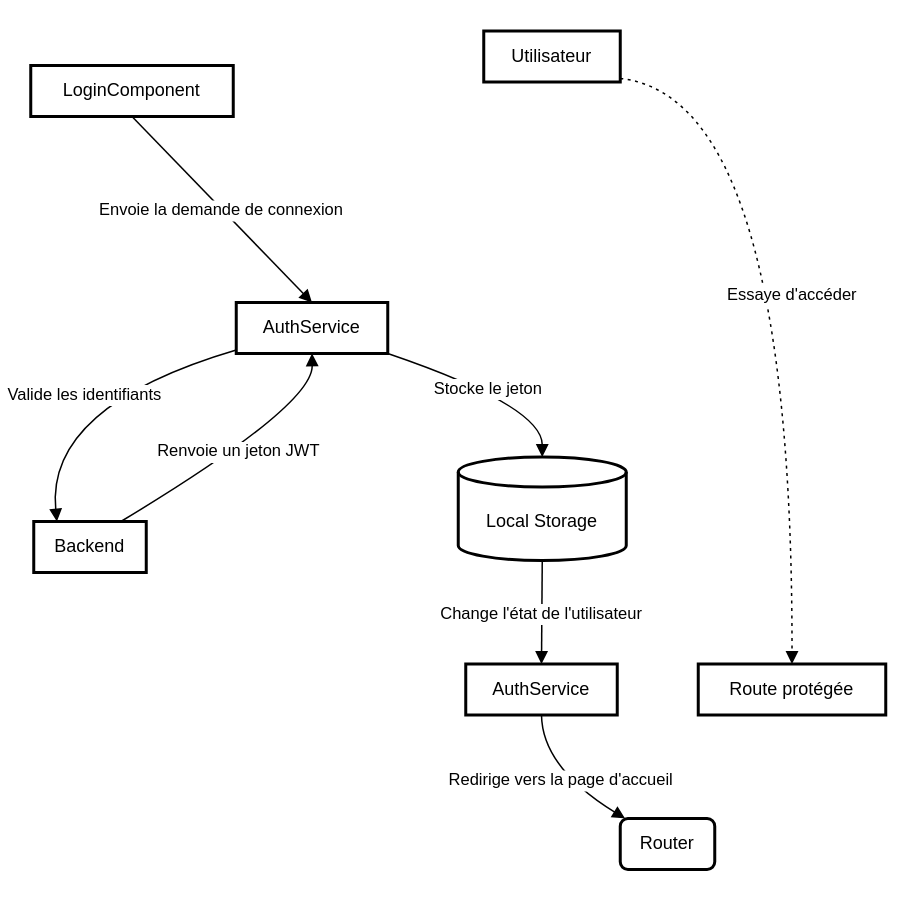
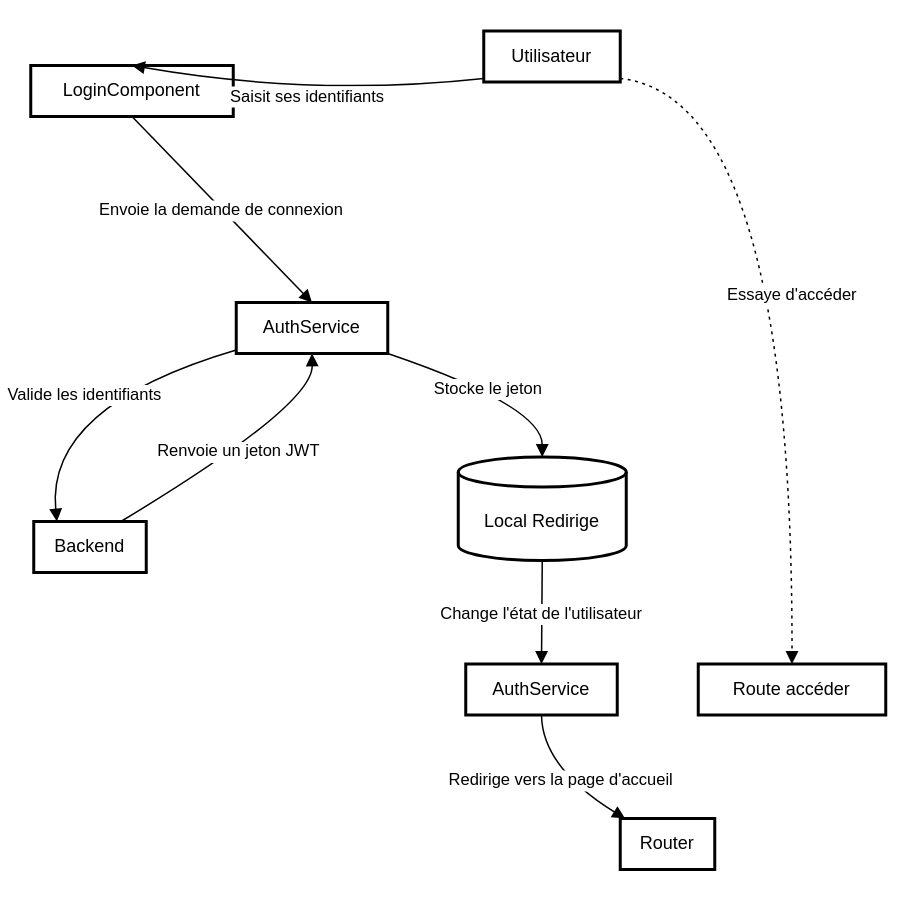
  <mxCell id="0" />
  <mxCell id="1" parent="0" />
  <mxCell id="2" value="Utilisateur" style="whiteSpace=wrap;strokeWidth=2;" vertex="1" parent="1"><mxGeometry x="322" y="20" width="91" height="34" as="geometry" /></mxCell>
  <mxCell id="3" value="LoginComponent" style="whiteSpace=wrap;strokeWidth=2;" vertex="1" parent="1"><mxGeometry x="20" y="43" width="135" height="34" as="geometry" /></mxCell>
  <mxCell id="4" value="AuthService" style="whiteSpace=wrap;strokeWidth=2;" vertex="1" parent="1"><mxGeometry x="157" y="201" width="101" height="34" as="geometry" /></mxCell>
  <mxCell id="5" value="Backend" style="whiteSpace=wrap;strokeWidth=2;" vertex="1" parent="1"><mxGeometry x="22" y="347" width="75" height="34" as="geometry" /></mxCell>
- <mxCell id="6" value="Local Storage" style="shape=cylinder3;boundedLbl=1;backgroundOutline=1;size=10;strokeWidth=2;whiteSpace=wrap;" vertex="1" parent="1"><mxGeometry x="305" y="304" width="112" height="69" as="geometry" /></mxCell>
+ <mxCell id="6" value="Local Redirige" style="shape=cylinder3;boundedLbl=1;backgroundOutline=1;size=10;strokeWidth=2;whiteSpace=wrap;" vertex="1" parent="1"><mxGeometry x="305" y="304" width="112" height="69" as="geometry" /></mxCell>
  <mxCell id="7" value="AuthService" style="whiteSpace=wrap;strokeWidth=2;" vertex="1" parent="1"><mxGeometry x="310" y="442" width="101" height="34" as="geometry" /></mxCell>
- <mxCell id="8" value="Router" style="whiteSpace=wrap;strokeWidth=2;rounded=1;" vertex="1" parent="1"><mxGeometry x="413" y="545" width="63" height="34" as="geometry" /></mxCell>
- <mxCell id="9" value="Route protégée" style="whiteSpace=wrap;strokeWidth=2;" vertex="1" parent="1"><mxGeometry x="465" y="442" width="125" height="34" as="geometry" /></mxCell>
+ <mxCell id="8" value="Router" style="whiteSpace=wrap;strokeWidth=2;" vertex="1" parent="1"><mxGeometry x="413" y="545" width="63" height="34" as="geometry" /></mxCell>
+ <mxCell id="9" value="Route accéder" style="whiteSpace=wrap;strokeWidth=2;" vertex="1" parent="1"><mxGeometry x="465" y="442" width="125" height="34" as="geometry" /></mxCell>
+ <mxCell id="10" value="Saisit ses identifiants" style="curved=1;startArrow=none;endArrow=block;exitX=0;exitY=0.93;entryX=0.5;entryY=0;rounded=0;" edge="1" parent="1" source="2" target="3"><mxGeometry relative="1" as="geometry"><Array as="points"><mxPoint x="208" y="64" /></Array></mxGeometry></mxCell>
  <mxCell id="11" value="Envoie la demande de connexion" style="curved=1;startArrow=none;endArrow=block;exitX=0.5;exitY=1;entryX=0.5;entryY=0;rounded=0;" edge="1" parent="1" source="3" target="4"><mxGeometry relative="1" as="geometry"><Array as="points" /></mxGeometry></mxCell>
  <mxCell id="12" value="Valide les identifiants" style="curved=1;startArrow=none;endArrow=block;exitX=0;exitY=0.93;entryX=0.2;entryY=-0.01;rounded=0;" edge="1" parent="1" source="4" target="5"><mxGeometry relative="1" as="geometry"><Array as="points"><mxPoint x="30" y="270" /></Array></mxGeometry></mxCell>
  <mxCell id="13" value="Renvoie un jeton JWT" style="curved=1;startArrow=none;endArrow=block;exitX=0.78;exitY=-0.01;entryX=0.5;entryY=1;rounded=0;" edge="1" parent="1" source="5" target="4"><mxGeometry relative="1" as="geometry"><Array as="points"><mxPoint x="208" y="270" /></Array></mxGeometry></mxCell>
  <mxCell id="14" value="Stocke le jeton" style="curved=1;startArrow=none;endArrow=block;exitX=1;exitY=1;entryX=0.5;entryY=0;rounded=0;" edge="1" parent="1" source="4" target="6"><mxGeometry relative="1" as="geometry"><Array as="points"><mxPoint x="361" y="270" /></Array></mxGeometry></mxCell>
  <mxCell id="15" value="Change l'état de l'utilisateur" style="curved=1;startArrow=none;endArrow=block;exitX=0.5;exitY=1.01;entryX=0.5;entryY=0.01;rounded=0;" edge="1" parent="1" source="6" target="7"><mxGeometry relative="1" as="geometry"><Array as="points" /></mxGeometry></mxCell>
  <mxCell id="16" value="Redirige vers la page d'accueil" style="curved=1;startArrow=none;endArrow=block;exitX=0.5;exitY=1.01;entryX=0.06;entryY=0.01;rounded=0;" edge="1" parent="1" source="7" target="8"><mxGeometry relative="1" as="geometry"><Array as="points"><mxPoint x="361" y="511" /></Array></mxGeometry></mxCell>
  <mxCell id="17" value="Essaye d'accéder" style="curved=1;dashed=1;dashPattern=2 3;startArrow=none;endArrow=block;exitX=1;exitY=0.93;entryX=0.5;entryY=0.01;rounded=0;" edge="1" parent="1" source="2" target="9"><mxGeometry relative="1" as="geometry"><Array as="points"><mxPoint x="528" y="64" /></Array></mxGeometry></mxCell>
